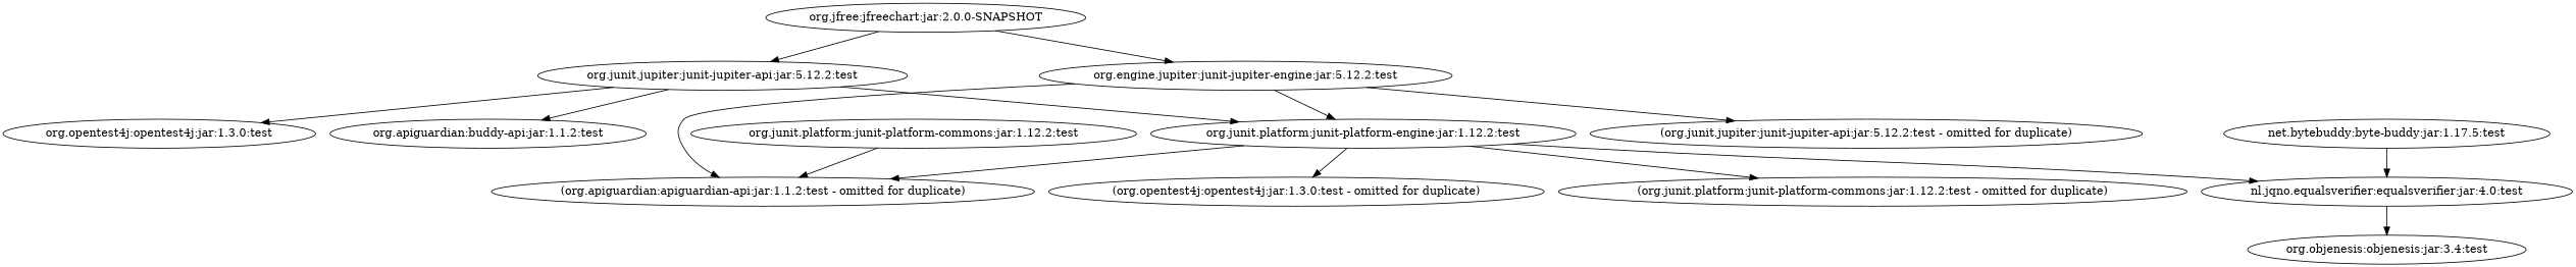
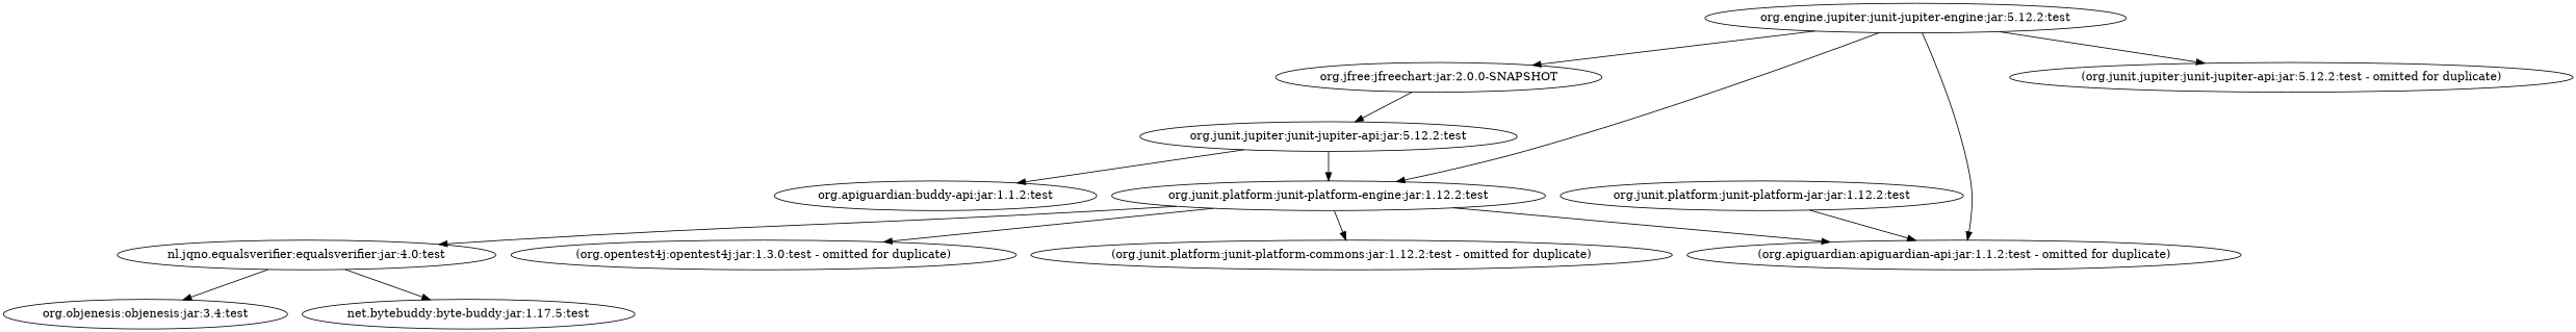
  digraph {
    "org.jfree:jfreechart:jar:2.0.0-SNAPSHOT"
    "org.junit.jupiter:junit-jupiter-api:jar:5.12.2:test"
    n3 [label="org.engine.jupiter:junit-jupiter-engine:jar:5.12.2:test"]
-   "org.opentest4j:opentest4j:jar:1.3.0:test"
    n5 [label="org.apiguardian:buddy-api:jar:1.1.2:test"]
    "org.junit.platform:junit-platform-engine:jar:1.12.2:test"
    "(org.apiguardian:apiguardian-api:jar:1.1.2:test - omitted for duplicate)"
    "(org.junit.jupiter:junit-jupiter-api:jar:5.12.2:test - omitted for duplicate)"
    "nl.jqno.equalsverifier:equalsverifier:jar:4.0:test"
    "org.objenesis:objenesis:jar:3.4:test"
    "net.bytebuddy:byte-buddy:jar:1.17.5:test"
-   "org.junit.platform:junit-platform-commons:jar:1.12.2:test"
+   "org.junit.platform:junit-platform-commons:jar:1.12.2:test" [label="org.junit.platform:junit-platform-jar:jar:1.12.2:test"]
    "(org.opentest4j:opentest4j:jar:1.3.0:test - omitted for duplicate)"
    "(org.junit.platform:junit-platform-commons:jar:1.12.2:test - omitted for duplicate)"
    "org.jfree:jfreechart:jar:2.0.0-SNAPSHOT" -> "org.junit.jupiter:junit-jupiter-api:jar:5.12.2:test"
-   "org.jfree:jfreechart:jar:2.0.0-SNAPSHOT" -> n3
-   "org.junit.jupiter:junit-jupiter-api:jar:5.12.2:test" -> "org.opentest4j:opentest4j:jar:1.3.0:test"
+   n3 -> "org.jfree:jfreechart:jar:2.0.0-SNAPSHOT"
    "org.junit.jupiter:junit-jupiter-api:jar:5.12.2:test" -> n5
    "org.junit.jupiter:junit-jupiter-api:jar:5.12.2:test" -> "org.junit.platform:junit-platform-engine:jar:1.12.2:test"
    n3 -> "org.junit.platform:junit-platform-engine:jar:1.12.2:test"
    n3 -> "(org.apiguardian:apiguardian-api:jar:1.1.2:test - omitted for duplicate)"
    n3 -> "(org.junit.jupiter:junit-jupiter-api:jar:5.12.2:test - omitted for duplicate)"
    "org.junit.platform:junit-platform-engine:jar:1.12.2:test" -> "(org.apiguardian:apiguardian-api:jar:1.1.2:test - omitted for duplicate)"
    "org.junit.platform:junit-platform-engine:jar:1.12.2:test" -> "nl.jqno.equalsverifier:equalsverifier:jar:4.0:test"
    "org.junit.platform:junit-platform-engine:jar:1.12.2:test" -> "(org.opentest4j:opentest4j:jar:1.3.0:test - omitted for duplicate)"
    "org.junit.platform:junit-platform-engine:jar:1.12.2:test" -> "(org.junit.platform:junit-platform-commons:jar:1.12.2:test - omitted for duplicate)"
    "nl.jqno.equalsverifier:equalsverifier:jar:4.0:test" -> "org.objenesis:objenesis:jar:3.4:test"
-   "net.bytebuddy:byte-buddy:jar:1.17.5:test" -> "nl.jqno.equalsverifier:equalsverifier:jar:4.0:test"
+   "nl.jqno.equalsverifier:equalsverifier:jar:4.0:test" -> "net.bytebuddy:byte-buddy:jar:1.17.5:test"
    "org.junit.platform:junit-platform-commons:jar:1.12.2:test" -> "(org.apiguardian:apiguardian-api:jar:1.1.2:test - omitted for duplicate)"
  }
